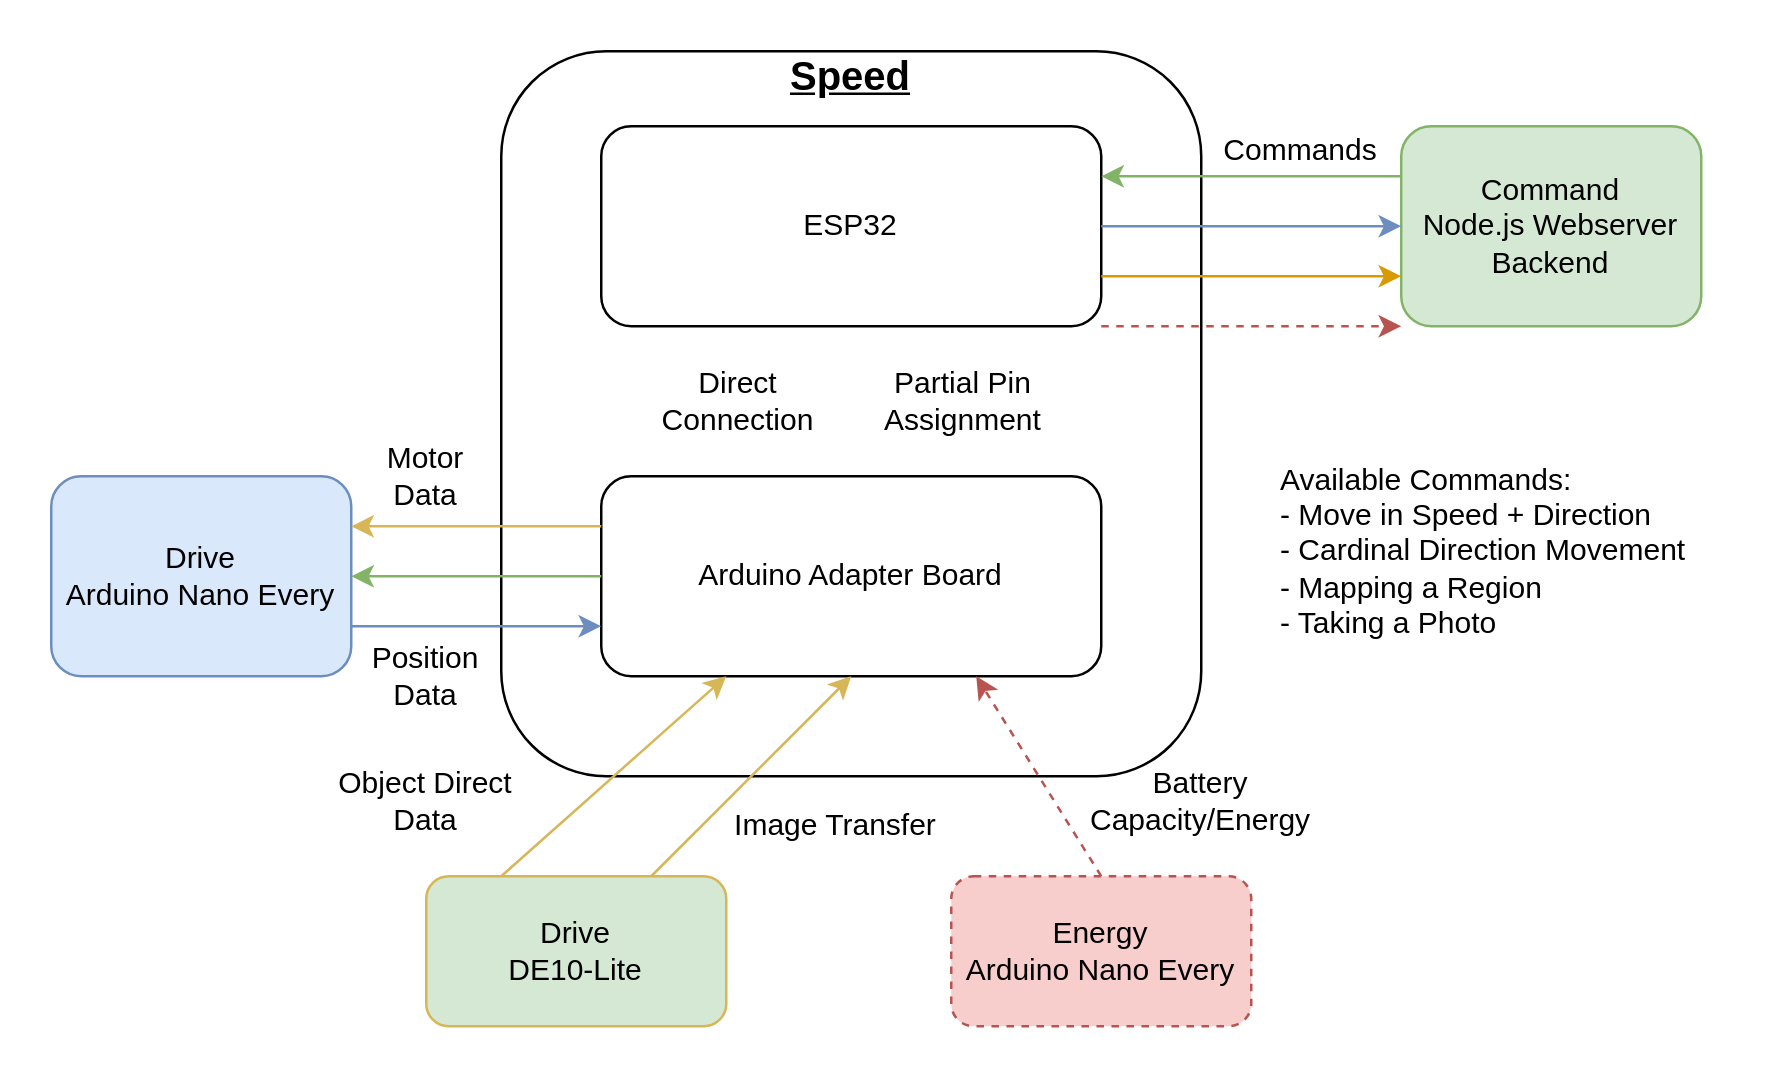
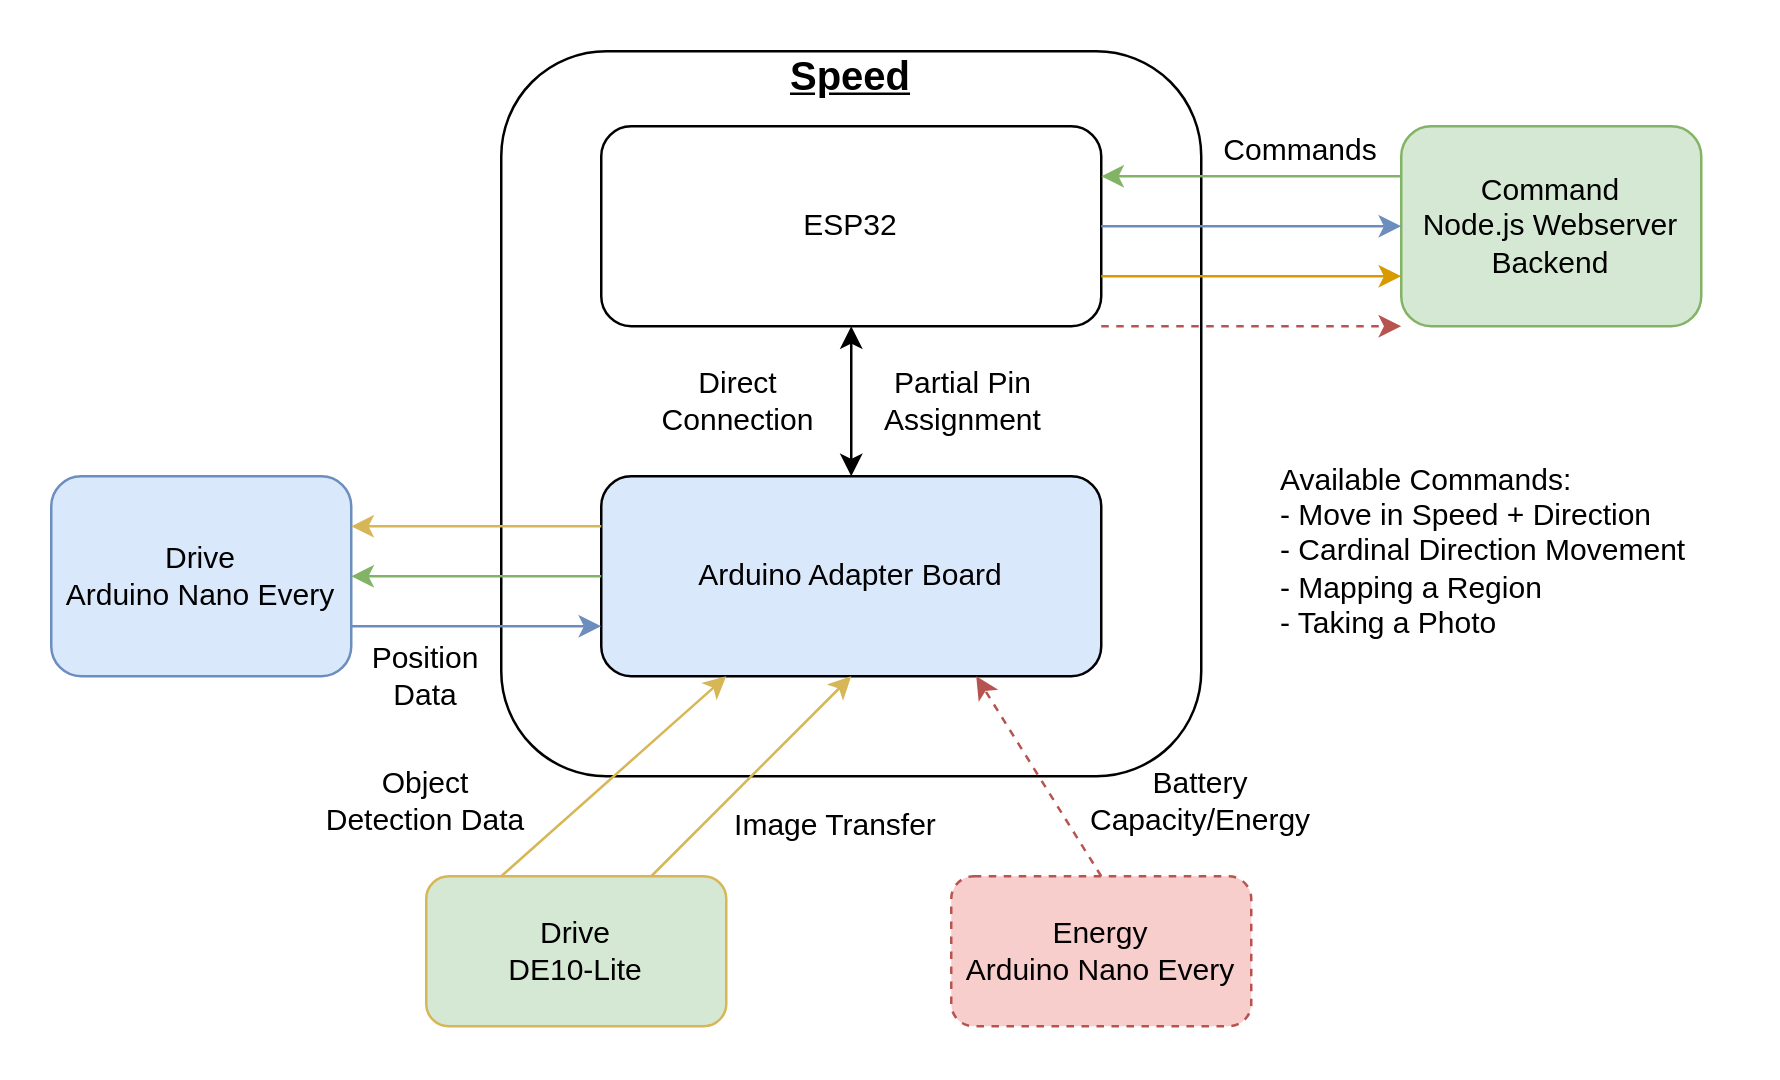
  <mxCell id="0" />
  <mxCell id="1" parent="0" />
  <mxCell id="2" value="" style="rounded=1;whiteSpace=wrap;html=1;" parent="1" vertex="1"><mxGeometry x="200" y="20" width="280" height="290" as="geometry" /></mxCell>
  <mxCell id="3" value="ESP32" style="rounded=1;whiteSpace=wrap;html=1;" parent="1" vertex="1"><mxGeometry x="240" y="50" width="200" height="80" as="geometry" /></mxCell>
- <mxCell id="4" value="Arduino Adapter Board" style="rounded=1;whiteSpace=wrap;html=1;" parent="1" vertex="1"><mxGeometry x="240" y="190" width="200" height="80" as="geometry" /></mxCell>
+ <mxCell id="4" value="Arduino Adapter Board" style="rounded=1;whiteSpace=wrap;html=1;fillColor=#dae8fc;" parent="1" vertex="1"><mxGeometry x="240" y="190" width="200" height="80" as="geometry" /></mxCell>
  <mxCell id="5" value="Partial Pin Assignment" style="text;html=1;strokeColor=none;fillColor=none;align=center;verticalAlign=middle;whiteSpace=wrap;rounded=0;" parent="1" vertex="1"><mxGeometry x="350" y="150" width="70" height="20" as="geometry" /></mxCell>
+ <mxCell id="6" value="" style="endArrow=classic;startArrow=classic;html=1;entryX=0.5;entryY=1;entryDx=0;entryDy=0;exitX=0.5;exitY=0;exitDx=0;exitDy=0;" parent="1" source="4" target="3" edge="1"><mxGeometry width="50" height="50" relative="1" as="geometry"><mxPoint x="50" y="320" as="sourcePoint" /><mxPoint x="100" y="270" as="targetPoint" /></mxGeometry></mxCell>
  <mxCell id="7" value="Direct Connection" style="text;html=1;strokeColor=none;fillColor=none;align=center;verticalAlign=middle;whiteSpace=wrap;rounded=0;" parent="1" vertex="1"><mxGeometry x="260" y="150" width="70" height="20" as="geometry" /></mxCell>
  <mxCell id="8" value="" style="endArrow=classic;html=1;exitX=0.25;exitY=0;exitDx=0;exitDy=0;entryX=0.25;entryY=1;entryDx=0;entryDy=0;fillColor=#fff2cc;strokeColor=#d6b656;" parent="1" source="12" target="4" edge="1"><mxGeometry width="50" height="50" relative="1" as="geometry"><mxPoint x="230" y="330" as="sourcePoint" /><mxPoint x="360" y="160" as="targetPoint" /></mxGeometry></mxCell>
  <mxCell id="9" value="" style="endArrow=classic;html=1;entryX=0.75;entryY=1;entryDx=0;entryDy=0;exitX=0.5;exitY=0;exitDx=0;exitDy=0;dashed=1;fillColor=#f8cecc;strokeColor=#b85450;" parent="1" source="10" target="4" edge="1"><mxGeometry width="50" height="50" relative="1" as="geometry"><mxPoint x="390" y="330" as="sourcePoint" /><mxPoint x="470" y="320" as="targetPoint" /></mxGeometry></mxCell>
  <mxCell id="10" value="Energy&lt;br&gt;Arduino Nano Every" style="rounded=1;whiteSpace=wrap;html=1;fillColor=#f8cecc;strokeColor=#b85450;dashed=1;" parent="1" vertex="1"><mxGeometry x="380" y="350" width="120" height="60" as="geometry" /></mxCell>
- <mxCell id="11" value="Object Direct Data" style="text;html=1;strokeColor=none;fillColor=none;align=center;verticalAlign=middle;whiteSpace=wrap;rounded=0;" parent="1" vertex="1"><mxGeometry x="125" y="310" width="90" height="20" as="geometry" /></mxCell>
+ <mxCell id="11" value="Object Detection Data" style="text;html=1;strokeColor=none;fillColor=none;align=center;verticalAlign=middle;whiteSpace=wrap;rounded=0;" parent="1" vertex="1"><mxGeometry x="125" y="310" width="90" height="20" as="geometry" /></mxCell>
  <mxCell id="12" value="Drive&lt;br&gt;DE10-Lite" style="rounded=1;whiteSpace=wrap;html=1;fillColor=#d5e8d4;strokeColor=#d6b656;" parent="1" vertex="1"><mxGeometry x="170" y="350" width="120" height="60" as="geometry" /></mxCell>
  <mxCell id="13" value="Drive&lt;br&gt;Arduino Nano Every&lt;span style=&quot;color: rgba(0 , 0 , 0 , 0) ; font-family: monospace ; font-size: 0px&quot;&gt;%3CmxGraphModel%3E%3Croot%3E%3CmxCell%20id%3D%220%22%2F%3E%3CmxCell%20id%3D%221%22%20parent%3D%220%22%2F%3E%3CmxCell%20id%3D%222%22%20value%3D%22Energy%26lt%3Bbr%26gt%3BArduino%20Nano%20Every%22%20style%3D%22rounded%3D1%3BwhiteSpace%3Dwrap%3Bhtml%3D1%3B%22%20vertex%3D%221%22%20parent%3D%221%22%3E%3CmxGeometry%20x%3D%22460%22%20y%3D%22480%22%20width%3D%22120%22%20height%3D%2260%22%20as%3D%22geometry%22%2F%3E%3C%2FmxCell%3E%3C%2Froot%3E%3C%2FmxGraphModel%3E&lt;/span&gt;" style="rounded=1;whiteSpace=wrap;html=1;fillColor=#dae8fc;strokeColor=#6c8ebf;" parent="1" vertex="1"><mxGeometry x="20" y="190" width="120" height="80" as="geometry" /></mxCell>
  <mxCell id="14" value="Command&lt;br&gt;Node.js Webserver Backend&lt;span style=&quot;color: rgba(0 , 0 , 0 , 0) ; font-family: monospace ; font-size: 0px&quot;&gt;%3CmxGraphModel%3E%3Croot%3E%3CmxCell%20id%3D%220%22%2F%3E%3CmxCell%20id%3D%221%22%20parent%3D%220%22%2F%3E%3CmxCell%20id%3D%222%22%20value%3D%22Energy%26lt%3Bbr%26gt%3BArduino%20Nano%20Every%22%20style%3D%22rounded%3D1%3BwhiteSpace%3Dwrap%3Bhtml%3D1%3B%22%20vertex%3D%221%22%20parent%3D%221%22%3E%3CmxGeometry%20x%3D%22460%22%20y%3D%22480%22%20width%3D%22120%22%20height%3D%2260%22%20as%3D%22geometry%22%2F%3E%3C%2FmxCell%3E%3C%2Froot%3E%3C%2FmxGraphModel%3E&lt;/span&gt;" style="rounded=1;whiteSpace=wrap;html=1;fillColor=#d5e8d4;strokeColor=#82b366;" parent="1" vertex="1"><mxGeometry x="560" y="50" width="120" height="80" as="geometry" /></mxCell>
  <mxCell id="15" value="Battery Capacity/Energy" style="text;html=1;strokeColor=none;fillColor=none;align=center;verticalAlign=middle;whiteSpace=wrap;rounded=0;" parent="1" vertex="1"><mxGeometry x="460" y="310" width="40" height="20" as="geometry" /></mxCell>
  <mxCell id="16" value="" style="endArrow=classic;html=1;exitX=0;exitY=0.25;exitDx=0;exitDy=0;entryX=1;entryY=0.25;entryDx=0;entryDy=0;fillColor=#fff2cc;strokeColor=#d6b656;" parent="1" source="4" target="13" edge="1"><mxGeometry width="50" height="50" relative="1" as="geometry"><mxPoint x="90" y="370" as="sourcePoint" /><mxPoint x="150" y="290" as="targetPoint" /></mxGeometry></mxCell>
  <mxCell id="17" value="" style="endArrow=classic;html=1;exitX=1;exitY=0.75;exitDx=0;exitDy=0;entryX=0;entryY=0.75;entryDx=0;entryDy=0;fillColor=#dae8fc;strokeColor=#6c8ebf;" parent="1" source="13" target="4" edge="1"><mxGeometry width="50" height="50" relative="1" as="geometry"><mxPoint x="120" y="310" as="sourcePoint" /><mxPoint x="200" y="310" as="targetPoint" /></mxGeometry></mxCell>
  <mxCell id="18" value="Commands" style="text;html=1;strokeColor=none;fillColor=none;align=center;verticalAlign=middle;whiteSpace=wrap;rounded=0;" parent="1" vertex="1"><mxGeometry x="500" y="50" width="40" height="20" as="geometry" /></mxCell>
  <mxCell id="19" value="" style="endArrow=classic;html=1;entryX=1;entryY=0.5;entryDx=0;entryDy=0;exitX=0;exitY=0.5;exitDx=0;exitDy=0;fillColor=#d5e8d4;strokeColor=#82b366;" parent="1" source="4" target="13" edge="1"><mxGeometry width="50" height="50" relative="1" as="geometry"><mxPoint x="140" y="340" as="sourcePoint" /><mxPoint x="20" y="340" as="targetPoint" /></mxGeometry></mxCell>
  <mxCell id="20" value="" style="endArrow=classic;html=1;entryX=1;entryY=0.25;entryDx=0;entryDy=0;exitX=0;exitY=0.25;exitDx=0;exitDy=0;fillColor=#d5e8d4;strokeColor=#82b366;" parent="1" source="14" target="3" edge="1"><mxGeometry width="50" height="50" relative="1" as="geometry"><mxPoint x="620" y="240" as="sourcePoint" /><mxPoint x="500" y="240" as="targetPoint" /></mxGeometry></mxCell>
  <mxCell id="21" value="" style="endArrow=classic;html=1;exitX=1;exitY=0.5;exitDx=0;exitDy=0;fillColor=#dae8fc;strokeColor=#6c8ebf;" parent="1" source="3" edge="1"><mxGeometry width="50" height="50" relative="1" as="geometry"><mxPoint x="540" y="290" as="sourcePoint" /><mxPoint x="560" y="90" as="targetPoint" /></mxGeometry></mxCell>
  <mxCell id="22" value="" style="endArrow=classic;html=1;exitX=1;exitY=0.75;exitDx=0;exitDy=0;entryX=0;entryY=0.75;entryDx=0;entryDy=0;fillColor=#ffe6cc;strokeColor=#d79b00;" parent="1" source="3" target="14" edge="1"><mxGeometry width="50" height="50" relative="1" as="geometry"><mxPoint x="530" y="290" as="sourcePoint" /><mxPoint x="650" y="150" as="targetPoint" /></mxGeometry></mxCell>
  <mxCell id="23" value="" style="endArrow=classic;html=1;dashed=1;fillColor=#f8cecc;strokeColor=#b85450;exitX=1;exitY=1;exitDx=0;exitDy=0;entryX=0;entryY=1;entryDx=0;entryDy=0;" parent="1" source="3" target="14" edge="1"><mxGeometry width="50" height="50" relative="1" as="geometry"><mxPoint x="560" y="210" as="sourcePoint" /><mxPoint x="700" y="210" as="targetPoint" /><Array as="points" /></mxGeometry></mxCell>
- <mxCell id="24" value="Motor Data" style="text;html=1;strokeColor=none;fillColor=none;align=center;verticalAlign=middle;whiteSpace=wrap;rounded=0;" parent="1" vertex="1"><mxGeometry x="150" y="180" width="40" height="20" as="geometry" /></mxCell>
  <mxCell id="25" value="Position Data" style="text;html=1;strokeColor=none;fillColor=none;align=center;verticalAlign=middle;whiteSpace=wrap;rounded=0;" parent="1" vertex="1"><mxGeometry x="150" y="260" width="40" height="20" as="geometry" /></mxCell>
  <mxCell id="26" value="" style="endArrow=classic;html=1;exitX=0.75;exitY=0;exitDx=0;exitDy=0;entryX=0.5;entryY=1;entryDx=0;entryDy=0;fillColor=#fff2cc;strokeColor=#d6b656;" parent="1" source="12" target="4" edge="1"><mxGeometry width="50" height="50" relative="1" as="geometry"><mxPoint x="290" y="420" as="sourcePoint" /><mxPoint x="350" y="340" as="targetPoint" /></mxGeometry></mxCell>
  <mxCell id="27" value="Image Transfer" style="text;html=1;strokeColor=none;fillColor=none;align=center;verticalAlign=middle;whiteSpace=wrap;rounded=0;" parent="1" vertex="1"><mxGeometry x="289" y="320" width="90" height="20" as="geometry" /></mxCell>
  <mxCell id="28" value="&lt;font style=&quot;font-size: 16px&quot;&gt;&lt;b&gt;&lt;u&gt;Speed&lt;/u&gt;&lt;/b&gt;&lt;/font&gt;" style="text;html=1;strokeColor=none;fillColor=none;align=center;verticalAlign=middle;whiteSpace=wrap;rounded=0;" parent="1" vertex="1"><mxGeometry x="320" y="20" width="40" height="20" as="geometry" /></mxCell>
  <mxCell id="29" value="Available Commands:&lt;br&gt;- Move in Speed + Direction&lt;br&gt;- Cardinal Direction Movement&lt;br&gt;- Mapping a Region&lt;br&gt;- Taking a Photo" style="text;html=1;strokeColor=none;fillColor=none;align=left;verticalAlign=middle;whiteSpace=wrap;rounded=0;" parent="1" vertex="1"><mxGeometry x="510" y="210" width="180" height="20" as="geometry" /></mxCell>
